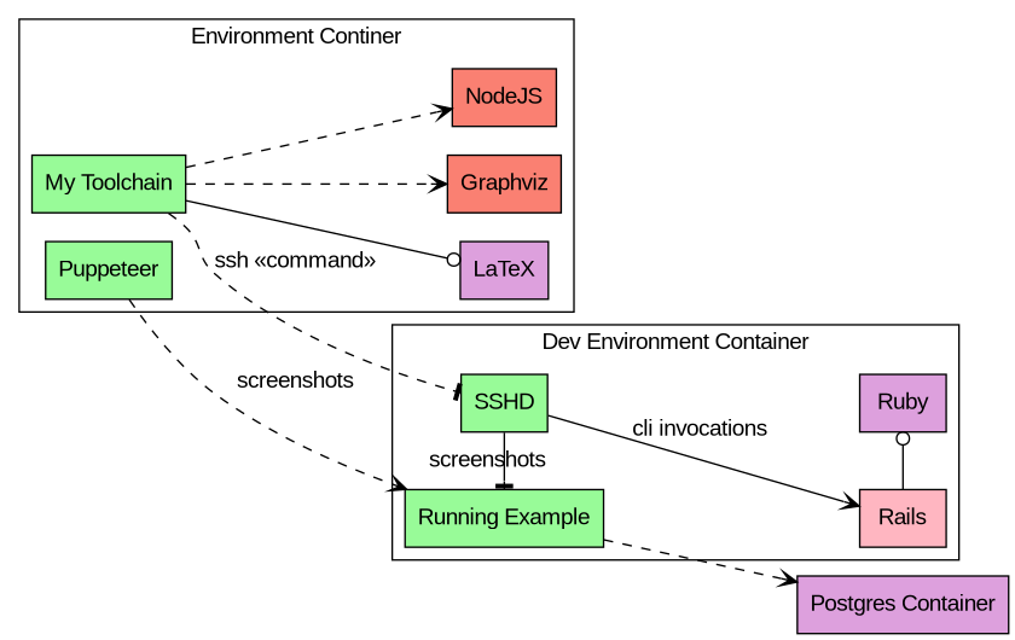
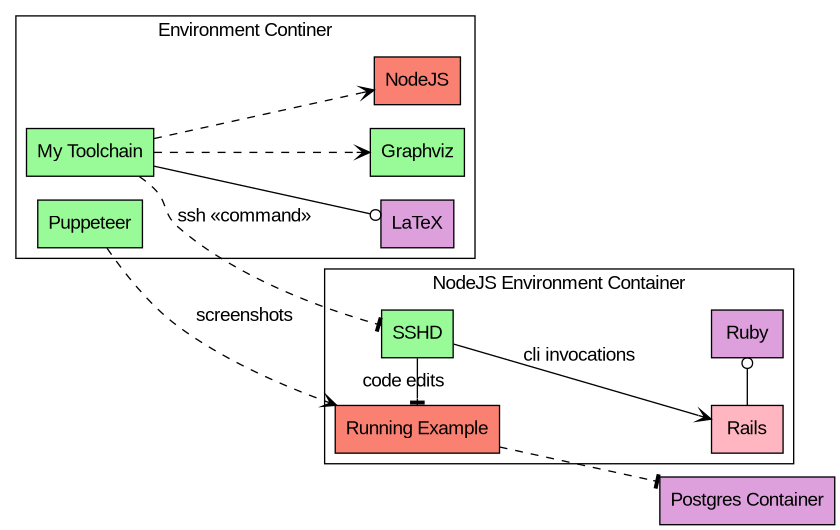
  digraph {
    compound=true
    fontname="Liberation Sans"
    ordering=out
    rankdir=LR
    node [fillcolor=palegreen fontname="Liberation Sans" shape=box style=filled]
    edge [arrowhead=vee fontname="Liberation Sans" style=dashed]
    n1 [label="My Toolchain"]
-   Graphviz [fillcolor=salmon]
+   Graphviz
    NodeJS [fillcolor=salmon]
    Puppeteer
    LaTeX [fillcolor=plum]
    Rails [fillcolor=lightpink]
    Ruby [fillcolor=plum]
    SSHD
-   n9 [label="Running Example"]
+   n9 [fillcolor=salmon label="Running Example"]
    n10 [fillcolor=plum label="Postgres Container"]
    subgraph cluster_1 {
      label="Environment Continer"
      n1
      Graphviz
      NodeJS
      Puppeteer
      LaTeX
    }
    subgraph cluster_2 {
-     label="Dev Environment Container"
+     label="NodeJS Environment Container"
      subgraph sub_3 {
        label="Dev Environment Container"
        rank=same
        Rails
        Ruby
      }
      subgraph sub_4 {
        label="Dev Environment Container"
        rank=same
        SSHD
        n9
      }
    }
    n1 -> Graphviz
    n1 -> NodeJS
    n1 -> LaTeX [arrowhead=odot style=solid]
    n1 -> SSHD [arrowhead=tee label="ssh «command»"]
    Puppeteer -> n9 [label=screenshots]
    Rails -> Ruby [arrowhead=odot style=solid]
    SSHD -> Rails [label="cli invocations" style=solid]
-   SSHD -> n9 [arrowhead=tee label=screenshots style=solid]
-   n9 -> n10
+   SSHD -> n9 [arrowhead=tee label="code edits" style=solid]
+   n9 -> n10 [arrowhead=tee]
  }
